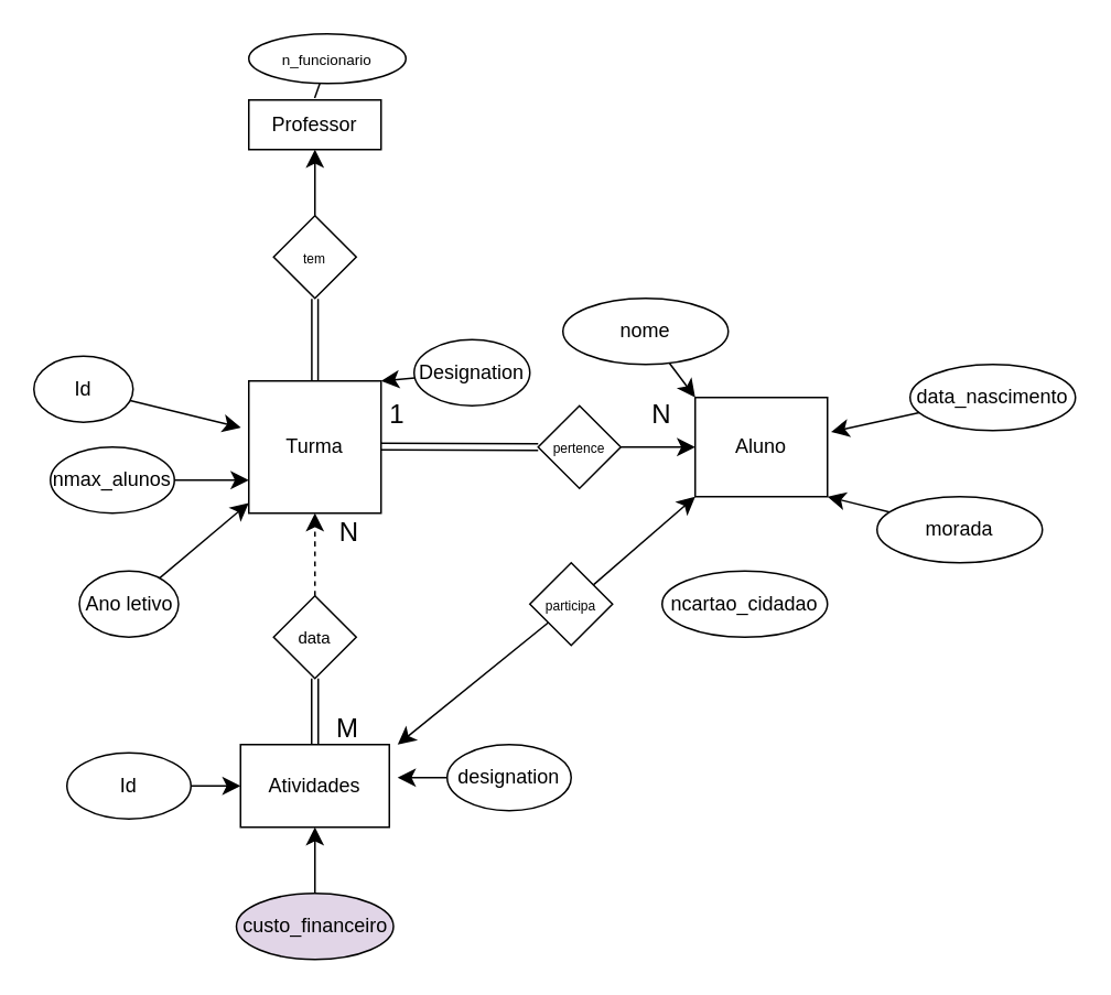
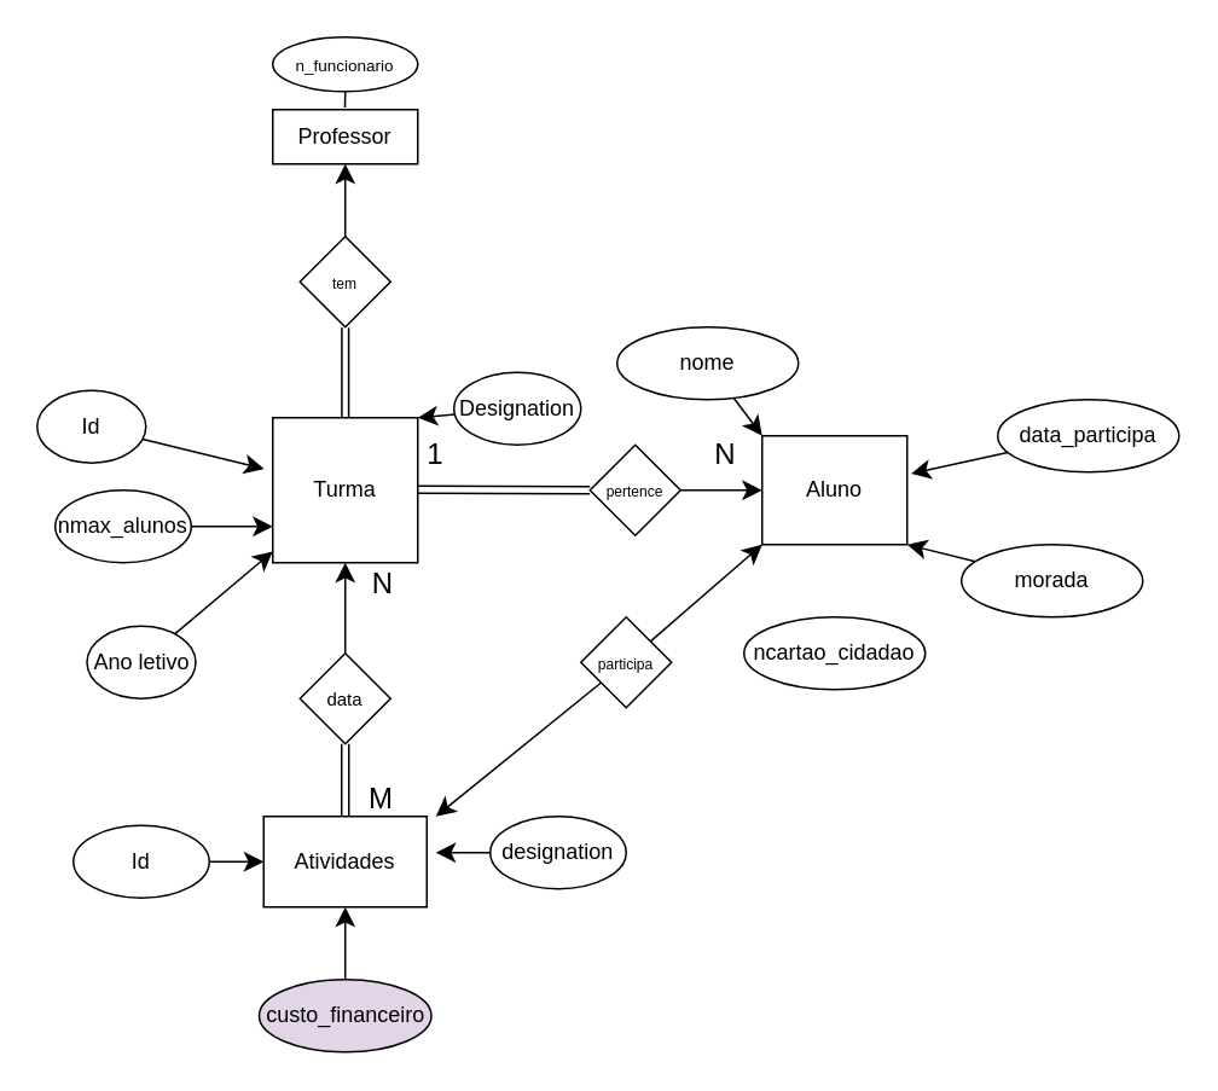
  <mxCell id="0" />
  <mxCell id="1" parent="0" />
  <mxCell id="2" value="Turma" style="whiteSpace=wrap;html=1;aspect=fixed;" vertex="1" parent="1"><mxGeometry x="150" y="230" width="80" height="80" as="geometry" /></mxCell>
  <mxCell id="3" style="edgeStyle=none;curved=1;rounded=0;orthogonalLoop=1;jettySize=auto;html=1;entryX=-0.06;entryY=0.353;entryDx=0;entryDy=0;fontSize=12;startSize=8;endSize=8;entryPerimeter=0;" edge="1" parent="1" source="4" target="2"><mxGeometry relative="1" as="geometry" /></mxCell>
  <mxCell id="4" value="Id" style="ellipse;whiteSpace=wrap;html=1;" vertex="1" parent="1"><mxGeometry x="20" y="215" width="60" height="40" as="geometry" /></mxCell>
  <mxCell id="5" value="" style="edgeStyle=none;curved=1;rounded=0;orthogonalLoop=1;jettySize=auto;html=1;fontSize=12;startSize=8;endSize=8;" edge="1" parent="1" source="6" target="2"><mxGeometry relative="1" as="geometry" /></mxCell>
  <mxCell id="6" value="Ano letivo" style="ellipse;whiteSpace=wrap;html=1;" vertex="1" parent="1"><mxGeometry x="47.5" y="345" width="60" height="40" as="geometry" /></mxCell>
  <mxCell id="7" style="edgeStyle=none;curved=1;rounded=0;orthogonalLoop=1;jettySize=auto;html=1;entryX=1;entryY=0;entryDx=0;entryDy=0;fontSize=12;startSize=8;endSize=8;" edge="1" parent="1" source="8" target="2"><mxGeometry relative="1" as="geometry" /></mxCell>
  <mxCell id="8" value="Designation" style="ellipse;whiteSpace=wrap;html=1;" vertex="1" parent="1"><mxGeometry x="250" y="205" width="70" height="40" as="geometry" /></mxCell>
  <mxCell id="9" style="edgeStyle=none;curved=1;rounded=0;orthogonalLoop=1;jettySize=auto;html=1;entryX=0;entryY=0.75;entryDx=0;entryDy=0;fontSize=12;startSize=8;endSize=8;" edge="1" parent="1" source="10" target="2"><mxGeometry relative="1" as="geometry" /></mxCell>
  <mxCell id="10" value="nmax_alunos" style="ellipse;whiteSpace=wrap;html=1;" vertex="1" parent="1"><mxGeometry x="30" y="270" width="75" height="40" as="geometry" /></mxCell>
  <mxCell id="11" value="Aluno" style="rounded=0;whiteSpace=wrap;html=1;" vertex="1" parent="1"><mxGeometry x="420" y="240" width="80" height="60" as="geometry" /></mxCell>
- <mxCell id="12" value="ncartao_cidadao" style="ellipse;whiteSpace=wrap;html=1;" vertex="1" parent="1"><mxGeometry x="400" y="345" width="100" height="40" as="geometry" /></mxCell>
+ <mxCell id="12" value="ncartao_cidadao" style="ellipse;whiteSpace=wrap;html=1;" vertex="1" parent="1"><mxGeometry x="410" y="340" width="100" height="40" as="geometry" /></mxCell>
  <mxCell id="13" style="edgeStyle=none;curved=1;rounded=0;orthogonalLoop=1;jettySize=auto;html=1;entryX=0;entryY=0;entryDx=0;entryDy=0;fontSize=12;startSize=8;endSize=8;" edge="1" parent="1" source="14" target="11"><mxGeometry relative="1" as="geometry" /></mxCell>
  <mxCell id="14" value="nome" style="ellipse;whiteSpace=wrap;html=1;" vertex="1" parent="1"><mxGeometry x="340" y="180" width="100" height="40" as="geometry" /></mxCell>
  <mxCell id="15" style="edgeStyle=none;curved=1;rounded=0;orthogonalLoop=1;jettySize=auto;html=1;entryX=1;entryY=1;entryDx=0;entryDy=0;fontSize=12;startSize=8;endSize=8;" edge="1" parent="1" source="16" target="11"><mxGeometry relative="1" as="geometry" /></mxCell>
  <mxCell id="16" value="morada" style="ellipse;whiteSpace=wrap;html=1;" vertex="1" parent="1"><mxGeometry x="530" y="300" width="100" height="40" as="geometry" /></mxCell>
- <mxCell id="17" value="data_nascimento" style="ellipse;whiteSpace=wrap;html=1;" vertex="1" parent="1"><mxGeometry x="550" y="220" width="100" height="40" as="geometry" /></mxCell>
+ <mxCell id="17" value="data_participa" style="ellipse;whiteSpace=wrap;html=1;" vertex="1" parent="1"><mxGeometry x="550" y="220" width="100" height="40" as="geometry" /></mxCell>
  <mxCell id="18" style="edgeStyle=none;curved=1;rounded=0;orthogonalLoop=1;jettySize=auto;html=1;entryX=1.027;entryY=0.348;entryDx=0;entryDy=0;entryPerimeter=0;fontSize=12;startSize=8;endSize=8;" edge="1" parent="1" source="17" target="11"><mxGeometry relative="1" as="geometry" /></mxCell>
  <mxCell id="19" style="edgeStyle=none;curved=1;rounded=0;orthogonalLoop=1;jettySize=auto;html=1;entryX=0;entryY=0.5;entryDx=0;entryDy=0;fontSize=12;startSize=8;endSize=8;" edge="1" parent="1" source="20" target="11"><mxGeometry relative="1" as="geometry" /></mxCell>
  <mxCell id="20" value="&lt;font style=&quot;font-size: 8px;&quot;&gt;pertence&lt;/font&gt;" style="rhombus;whiteSpace=wrap;html=1;" vertex="1" parent="1"><mxGeometry x="325" y="245" width="50" height="50" as="geometry" /></mxCell>
  <mxCell id="21" value="" style="shape=link;html=1;rounded=0;fontSize=12;startSize=8;endSize=8;entryX=0;entryY=0.5;entryDx=0;entryDy=0;" edge="1" parent="1" target="20"><mxGeometry width="100" relative="1" as="geometry"><mxPoint x="230" y="269.66" as="sourcePoint" /><mxPoint x="330" y="269.66" as="targetPoint" /></mxGeometry></mxCell>
  <mxCell id="22" value="1" style="text;html=1;align=center;verticalAlign=middle;whiteSpace=wrap;rounded=0;fontSize=16;" vertex="1" parent="1"><mxGeometry x="220" y="240" width="40" height="20" as="geometry" /></mxCell>
  <mxCell id="23" value="N" style="text;html=1;align=center;verticalAlign=middle;whiteSpace=wrap;rounded=0;fontSize=16;" vertex="1" parent="1"><mxGeometry x="390" y="245" width="20" height="10" as="geometry" /></mxCell>
  <mxCell id="24" value="Atividades" style="rounded=0;whiteSpace=wrap;html=1;" vertex="1" parent="1"><mxGeometry x="145" y="450" width="90" height="50" as="geometry" /></mxCell>
  <mxCell id="25" style="edgeStyle=none;curved=1;rounded=0;orthogonalLoop=1;jettySize=auto;html=1;entryX=0;entryY=0.5;entryDx=0;entryDy=0;fontSize=12;startSize=8;endSize=8;" edge="1" parent="1" source="26" target="24"><mxGeometry relative="1" as="geometry" /></mxCell>
  <mxCell id="26" value="Id" style="ellipse;whiteSpace=wrap;html=1;" vertex="1" parent="1"><mxGeometry x="40" y="455" width="75" height="40" as="geometry" /></mxCell>
  <mxCell id="27" style="edgeStyle=none;curved=1;rounded=0;orthogonalLoop=1;jettySize=auto;html=1;fontSize=12;startSize=8;endSize=8;" edge="1" parent="1" source="28"><mxGeometry relative="1" as="geometry"><mxPoint x="240" y="470" as="targetPoint" /></mxGeometry></mxCell>
  <mxCell id="28" value="designation" style="ellipse;whiteSpace=wrap;html=1;" vertex="1" parent="1"><mxGeometry x="270" y="450" width="75" height="40" as="geometry" /></mxCell>
  <mxCell id="29" style="edgeStyle=none;curved=1;rounded=0;orthogonalLoop=1;jettySize=auto;html=1;entryX=0.5;entryY=1;entryDx=0;entryDy=0;fontSize=12;startSize=8;endSize=8;" edge="1" parent="1" source="30" target="24"><mxGeometry relative="1" as="geometry" /></mxCell>
  <mxCell id="30" value="custo_financeiro" style="ellipse;whiteSpace=wrap;html=1;fillColor=#e1d5e7;" vertex="1" parent="1"><mxGeometry x="142.5" y="540" width="95" height="40" as="geometry" /></mxCell>
- <mxCell id="31" style="edgeStyle=none;curved=1;rounded=0;orthogonalLoop=1;jettySize=auto;html=1;entryX=0.5;entryY=1;entryDx=0;entryDy=0;fontSize=12;startSize=8;endSize=8;dashed=1;" edge="1" parent="1" source="32" target="2"><mxGeometry relative="1" as="geometry" /></mxCell>
+ <mxCell id="31" style="edgeStyle=none;curved=1;rounded=0;orthogonalLoop=1;jettySize=auto;html=1;entryX=0.5;entryY=1;entryDx=0;entryDy=0;fontSize=12;startSize=8;endSize=8;" edge="1" parent="1" source="32" target="2"><mxGeometry relative="1" as="geometry" /></mxCell>
  <mxCell id="32" value="&lt;font style=&quot;font-size: 10px;&quot;&gt;data&lt;/font&gt;" style="rhombus;whiteSpace=wrap;html=1;" vertex="1" parent="1"><mxGeometry x="165" y="360" width="50" height="50" as="geometry" /></mxCell>
  <mxCell id="33" value="" style="shape=link;html=1;rounded=0;fontSize=12;startSize=8;endSize=8;entryX=0.5;entryY=1;entryDx=0;entryDy=0;" edge="1" parent="1" target="32"><mxGeometry width="100" relative="1" as="geometry"><mxPoint x="190" y="449.67" as="sourcePoint" /><mxPoint x="290" y="449.67" as="targetPoint" /></mxGeometry></mxCell>
  <mxCell id="34" value="N" style="text;html=1;align=center;verticalAlign=middle;whiteSpace=wrap;rounded=0;fontSize=16;" vertex="1" parent="1"><mxGeometry x="210" y="320" as="geometry" /></mxCell>
  <mxCell id="35" value="M" style="text;html=1;align=center;verticalAlign=middle;whiteSpace=wrap;rounded=0;fontSize=16;" vertex="1" parent="1"><mxGeometry x="190" y="430" width="40" height="20" as="geometry" /></mxCell>
  <mxCell id="36" style="edgeStyle=none;curved=1;rounded=0;orthogonalLoop=1;jettySize=auto;html=1;entryX=0;entryY=1;entryDx=0;entryDy=0;fontSize=12;startSize=8;endSize=8;" edge="1" parent="1" source="38" target="11"><mxGeometry relative="1" as="geometry" /></mxCell>
  <mxCell id="37" style="edgeStyle=none;curved=1;rounded=0;orthogonalLoop=1;jettySize=auto;html=1;fontSize=12;startSize=8;endSize=8;" edge="1" parent="1" source="38"><mxGeometry relative="1" as="geometry"><mxPoint x="240" y="450" as="targetPoint" /></mxGeometry></mxCell>
  <mxCell id="38" value="&lt;font style=&quot;font-size: 8px;&quot;&gt;participa&lt;/font&gt;" style="rhombus;whiteSpace=wrap;html=1;" vertex="1" parent="1"><mxGeometry x="320" y="340" width="50" height="50" as="geometry" /></mxCell>
  <mxCell id="39" value="Professor" style="rounded=0;whiteSpace=wrap;html=1;" vertex="1" parent="1"><mxGeometry x="150" y="60" width="80" height="30" as="geometry" /></mxCell>
  <mxCell id="40" style="edgeStyle=none;curved=1;rounded=0;orthogonalLoop=1;jettySize=auto;html=1;entryX=0.5;entryY=1;entryDx=0;entryDy=0;fontSize=12;startSize=8;endSize=8;" edge="1" parent="1" source="41" target="39"><mxGeometry relative="1" as="geometry" /></mxCell>
  <mxCell id="41" value="&lt;span style=&quot;font-size: 8px;&quot;&gt;tem&lt;/span&gt;" style="rhombus;whiteSpace=wrap;html=1;" vertex="1" parent="1"><mxGeometry x="165" y="130" width="50" height="50" as="geometry" /></mxCell>
  <mxCell id="42" value="" style="shape=link;html=1;rounded=0;fontSize=12;startSize=8;endSize=8;entryX=0.5;entryY=1;entryDx=0;entryDy=0;width=3.793;exitX=0.5;exitY=0;exitDx=0;exitDy=0;" edge="1" parent="1" source="2"><mxGeometry width="100" relative="1" as="geometry"><mxPoint x="190" y="220" as="sourcePoint" /><mxPoint x="190" y="180.33" as="targetPoint" /></mxGeometry></mxCell>
- <mxCell id="43" value="&lt;font style=&quot;font-size: 9px;&quot;&gt;n_funcionario&lt;/font&gt;" style="ellipse;whiteSpace=wrap;html=1;" vertex="1" parent="1"><mxGeometry x="150" y="20" width="95" height="30" as="geometry" /></mxCell>
+ <mxCell id="43" value="&lt;font style=&quot;font-size: 9px;&quot;&gt;n_funcionario&lt;/font&gt;" style="ellipse;whiteSpace=wrap;html=1;" vertex="1" parent="1"><mxGeometry x="150" y="20" width="80" height="30" as="geometry" /></mxCell>
  <mxCell id="44" style="edgeStyle=none;curved=1;rounded=0;orthogonalLoop=1;jettySize=auto;html=1;entryX=0.498;entryY=-0.041;entryDx=0;entryDy=0;entryPerimeter=0;fontSize=12;startSize=8;endSize=8;endArrow=none;endFill=0;" edge="1" parent="1" source="43" target="39"><mxGeometry relative="1" as="geometry" /></mxCell>
